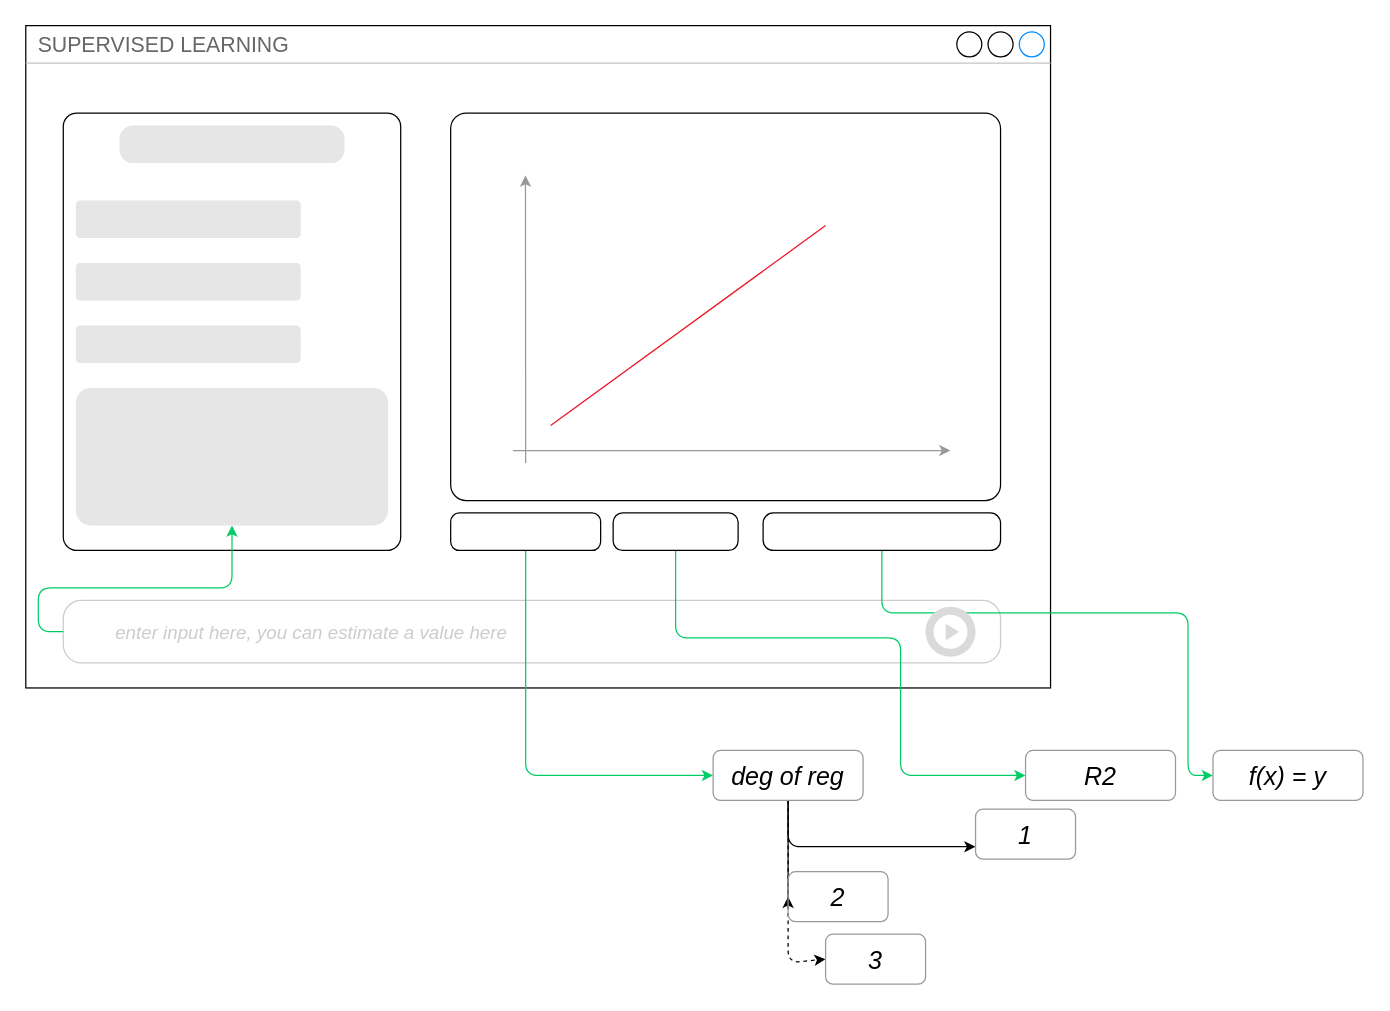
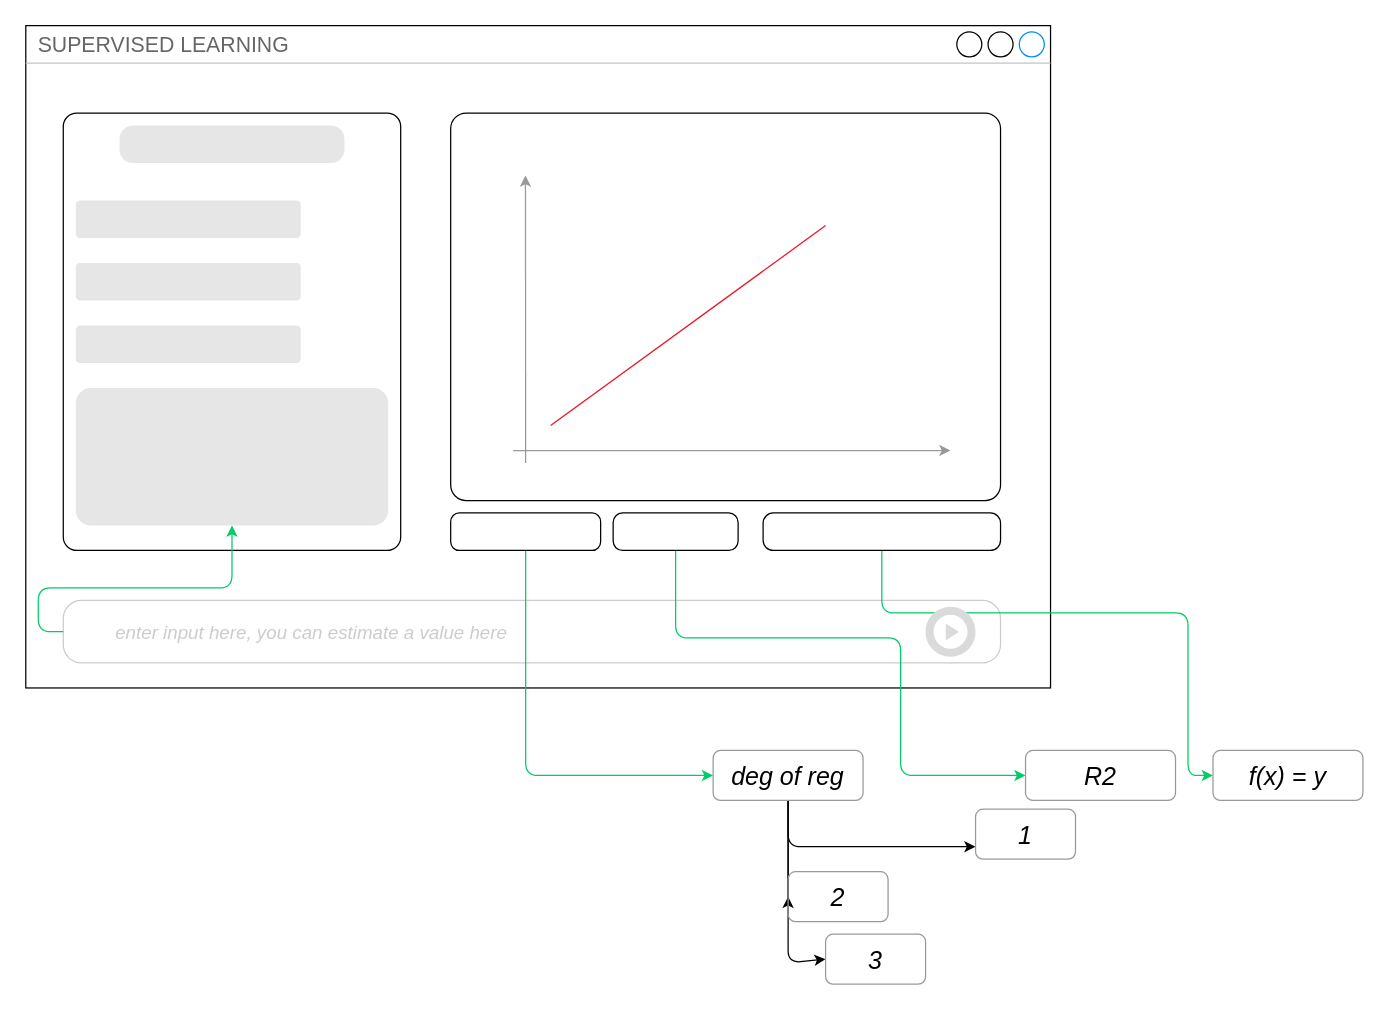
  <mxCell id="0" />
  <mxCell id="1" parent="0" />
  <mxCell id="2" value="SUPERVISED LEARNING" style="strokeWidth=1;shadow=0;dashed=0;align=center;html=1;shape=mxgraph.mockup.containers.window;align=left;verticalAlign=top;spacingLeft=8;strokeColor2=#008cff;strokeColor3=#c4c4c4;fontColor=#666666;mainText=;fontSize=17;labelBackgroundColor=none;whiteSpace=wrap;" parent="1" vertex="1"><mxGeometry x="20" y="20" width="820" height="530" as="geometry" /></mxCell>
  <mxCell id="3" value="" style="rounded=1;whiteSpace=wrap;html=1;arcSize=29;strokeColor=#CCCCCC;movable=1;resizable=1;rotatable=1;deletable=1;editable=1;locked=0;connectable=1;" parent="1" vertex="1"><mxGeometry x="50" y="480" width="750" height="50" as="geometry" /></mxCell>
  <mxCell id="4" value="" style="rounded=1;whiteSpace=wrap;html=1;arcSize=4;" parent="1" vertex="1"><mxGeometry x="50" y="90" width="270" height="350" as="geometry" /></mxCell>
  <mxCell id="5" value="" style="rounded=1;whiteSpace=wrap;html=1;arcSize=4;movable=0;resizable=0;rotatable=0;deletable=0;editable=0;locked=1;connectable=0;" parent="1" vertex="1"><mxGeometry x="360" y="90" width="440" height="310" as="geometry" /></mxCell>
  <mxCell id="6" style="edgeStyle=none;html=1;strokeColor=#00CC66;" parent="1" source="7" edge="1"><mxGeometry relative="1" as="geometry"><mxPoint x="570" y="620" as="targetPoint" /><Array as="points"><mxPoint x="420" y="620" /></Array></mxGeometry></mxCell>
  <mxCell id="7" value="" style="rounded=1;whiteSpace=wrap;html=1;arcSize=23;" parent="1" vertex="1"><mxGeometry x="360" y="410" width="120" height="30" as="geometry" /></mxCell>
  <mxCell id="8" style="edgeStyle=none;html=1;strokeColor=#00CC66;" edge="1" parent="1" source="9"><mxGeometry relative="1" as="geometry"><mxPoint x="970" y="620" as="targetPoint" /><Array as="points"><mxPoint x="705" y="490" /><mxPoint x="950" y="490" /><mxPoint x="950" y="620" /></Array></mxGeometry></mxCell>
  <mxCell id="9" value="" style="rounded=1;whiteSpace=wrap;html=1;arcSize=27;" parent="1" vertex="1"><mxGeometry x="610" y="410" width="190" height="30" as="geometry" /></mxCell>
  <mxCell id="10" style="edgeStyle=none;html=1;strokeColor=#00CC66;" parent="1" source="11" edge="1"><mxGeometry relative="1" as="geometry"><mxPoint x="820" y="620" as="targetPoint" /><Array as="points"><mxPoint x="540" y="510" /><mxPoint x="690" y="510" /><mxPoint x="720" y="510" /><mxPoint x="720" y="620" /></Array></mxGeometry></mxCell>
  <mxCell id="11" value="" style="rounded=1;whiteSpace=wrap;html=1;arcSize=25;" parent="1" vertex="1"><mxGeometry x="490" y="410" width="100" height="30" as="geometry" /></mxCell>
  <mxCell id="12" value="&lt;i&gt;&lt;font style=&quot;font-size: 15px; color: rgb(204, 204, 204);&quot;&gt;enter input here, you can estimate a value here&lt;/font&gt;&lt;/i&gt;" style="text;html=1;align=left;verticalAlign=middle;whiteSpace=wrap;rounded=0;movable=0;resizable=0;rotatable=0;deletable=0;editable=0;locked=1;connectable=0;" parent="1" vertex="1"><mxGeometry x="90" y="490" width="410" height="30" as="geometry" /></mxCell>
  <mxCell id="13" value="" style="sketch=0;html=1;aspect=fixed;strokeColor=none;shadow=0;fillColor=#DADADA;verticalAlign=top;labelPosition=center;verticalLabelPosition=bottom;shape=mxgraph.gcp2.play_start;movable=0;resizable=0;rotatable=0;deletable=0;editable=0;locked=1;connectable=0;" parent="1" vertex="1"><mxGeometry x="740" y="485" width="40" height="40" as="geometry" /></mxCell>
  <mxCell id="14" value="" style="endArrow=classic;html=1;entryX=0.909;entryY=0.871;entryDx=0;entryDy=0;entryPerimeter=0;strokeColor=#999999;movable=0;resizable=0;rotatable=0;deletable=0;editable=0;locked=1;connectable=0;" parent="1" target="5" edge="1"><mxGeometry width="50" height="50" relative="1" as="geometry"><mxPoint x="410" y="360" as="sourcePoint" /><mxPoint x="460" y="310" as="targetPoint" /></mxGeometry></mxCell>
  <mxCell id="15" value="" style="endArrow=classic;html=1;entryX=0.136;entryY=0.161;entryDx=0;entryDy=0;entryPerimeter=0;strokeColor=#999999;movable=0;resizable=0;rotatable=0;deletable=0;editable=0;locked=1;connectable=0;" parent="1" target="5" edge="1"><mxGeometry width="50" height="50" relative="1" as="geometry"><mxPoint x="420" y="370" as="sourcePoint" /><mxPoint x="770" y="370" as="targetPoint" /></mxGeometry></mxCell>
  <mxCell id="16" value="" style="endArrow=none;html=1;strokeColor=#EE1523;" parent="1" edge="1"><mxGeometry width="50" height="50" relative="1" as="geometry"><mxPoint x="440" y="340" as="sourcePoint" /><mxPoint x="660" y="180" as="targetPoint" /></mxGeometry></mxCell>
  <mxCell id="17" style="edgeStyle=none;html=1;entryX=0;entryY=0.75;entryDx=0;entryDy=0;" parent="1" source="20" target="21" edge="1"><mxGeometry relative="1" as="geometry"><Array as="points"><mxPoint x="630" y="677" /></Array></mxGeometry></mxCell>
  <mxCell id="18" style="edgeStyle=none;html=1;entryX=0;entryY=0.5;entryDx=0;entryDy=0;" parent="1" source="20" target="22" edge="1"><mxGeometry relative="1" as="geometry"><Array as="points"><mxPoint x="630" y="720" /></Array></mxGeometry></mxCell>
- <mxCell id="19" style="edgeStyle=none;html=1;entryX=0;entryY=0.5;entryDx=0;entryDy=0;dashed=1;" parent="1" source="20" target="23" edge="1"><mxGeometry relative="1" as="geometry"><Array as="points"><mxPoint x="630" y="770" /></Array></mxGeometry></mxCell>
+ <mxCell id="19" style="edgeStyle=none;html=1;entryX=0;entryY=0.5;entryDx=0;entryDy=0;" parent="1" source="20" target="23" edge="1"><mxGeometry relative="1" as="geometry"><Array as="points"><mxPoint x="630" y="770" /></Array></mxGeometry></mxCell>
  <mxCell id="20" value="&lt;font style=&quot;font-size: 20px;&quot;&gt;&lt;i&gt;deg of reg&lt;/i&gt;&lt;/font&gt;" style="text;html=1;align=center;verticalAlign=middle;whiteSpace=wrap;rounded=1;strokeColor=#999999;" parent="1" vertex="1"><mxGeometry x="570" y="600" width="120" height="40" as="geometry" /></mxCell>
  <mxCell id="21" value="&lt;font style=&quot;font-size: 20px;&quot;&gt;&lt;i&gt;1&lt;/i&gt;&lt;/font&gt;" style="text;html=1;align=center;verticalAlign=middle;whiteSpace=wrap;rounded=1;strokeColor=#999999;movable=1;resizable=1;rotatable=1;deletable=1;editable=1;locked=0;connectable=1;" parent="1" vertex="1"><mxGeometry x="780" y="647" width="80" height="40" as="geometry" /></mxCell>
  <mxCell id="22" value="&lt;font style=&quot;font-size: 20px;&quot;&gt;&lt;i&gt;2&lt;/i&gt;&lt;/font&gt;" style="text;html=1;align=center;verticalAlign=middle;whiteSpace=wrap;rounded=1;strokeColor=#999999;movable=1;resizable=1;rotatable=1;deletable=1;editable=1;locked=0;connectable=1;" parent="1" vertex="1"><mxGeometry x="630" y="697" width="80" height="40" as="geometry" /></mxCell>
  <mxCell id="23" value="&lt;font style=&quot;font-size: 20px;&quot;&gt;&lt;i&gt;3&lt;/i&gt;&lt;/font&gt;" style="text;html=1;align=center;verticalAlign=middle;whiteSpace=wrap;rounded=1;strokeColor=#999999;movable=1;resizable=1;rotatable=1;deletable=1;editable=1;locked=0;connectable=1;" parent="1" vertex="1"><mxGeometry x="660" y="747" width="80" height="40" as="geometry" /></mxCell>
  <mxCell id="24" value="&lt;font style=&quot;font-size: 20px;&quot;&gt;&lt;i&gt;R2&lt;/i&gt;&lt;/font&gt;" style="text;html=1;align=center;verticalAlign=middle;whiteSpace=wrap;rounded=1;strokeColor=#999999;" vertex="1" parent="1"><mxGeometry x="820" y="600" width="120" height="40" as="geometry" /></mxCell>
  <mxCell id="25" value="&lt;font style=&quot;font-size: 20px;&quot;&gt;&lt;i&gt;f(x) = y&lt;/i&gt;&lt;/font&gt;" style="text;html=1;align=center;verticalAlign=middle;whiteSpace=wrap;rounded=1;strokeColor=#999999;" vertex="1" parent="1"><mxGeometry x="970" y="600" width="120" height="40" as="geometry" /></mxCell>
  <mxCell id="26" style="edgeStyle=none;html=1;entryX=0.5;entryY=1;entryDx=0;entryDy=0;exitX=0;exitY=0.5;exitDx=0;exitDy=0;strokeColor=#00CC66;" edge="1" parent="1" source="3" target="31"><mxGeometry relative="1" as="geometry"><Array as="points"><mxPoint x="30" y="505" /><mxPoint x="30" y="470" /><mxPoint x="185" y="470" /></Array></mxGeometry></mxCell>
  <mxCell id="27" value="" style="rounded=1;whiteSpace=wrap;html=1;arcSize=36;strokeColor=none;fillColor=#E6E6E6;" vertex="1" parent="1"><mxGeometry x="95" y="100" width="180" height="30" as="geometry" /></mxCell>
  <mxCell id="28" value="" style="rounded=1;whiteSpace=wrap;html=1;arcSize=11;strokeColor=none;fillColor=#E6E6E6;" vertex="1" parent="1"><mxGeometry x="60" y="160" width="180" height="30" as="geometry" /></mxCell>
  <mxCell id="29" value="" style="rounded=1;whiteSpace=wrap;html=1;arcSize=11;strokeColor=none;fillColor=#E6E6E6;" vertex="1" parent="1"><mxGeometry x="60" y="210" width="180" height="30" as="geometry" /></mxCell>
  <mxCell id="30" value="" style="rounded=1;whiteSpace=wrap;html=1;arcSize=11;strokeColor=none;fillColor=#E6E6E6;" vertex="1" parent="1"><mxGeometry x="60" y="260" width="180" height="30" as="geometry" /></mxCell>
  <mxCell id="31" value="" style="rounded=1;whiteSpace=wrap;html=1;arcSize=11;strokeColor=none;fillColor=#E6E6E6;" vertex="1" parent="1"><mxGeometry x="60" y="310" width="250" height="110" as="geometry" /></mxCell>
